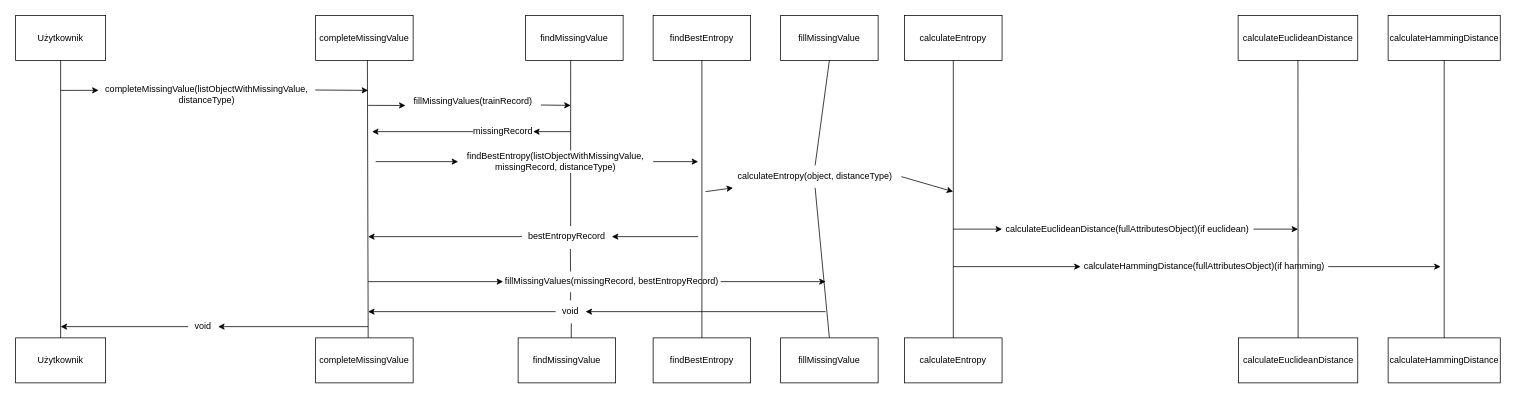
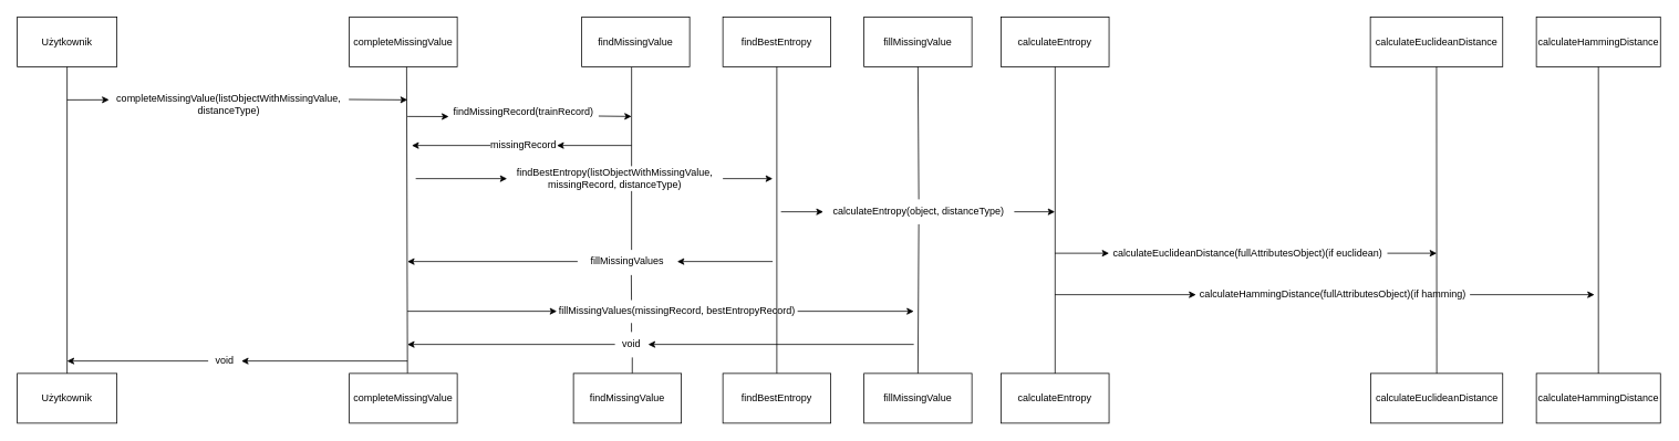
  <mxCell id="0" />
  <mxCell id="1" parent="0" />
  <mxCell id="2" value="Użytkownik" style="whiteSpace=wrap;html=1;" vertex="1" parent="1"><mxGeometry x="20" y="20" width="120" height="60" as="geometry" /></mxCell>
  <mxCell id="3" value="Użytkownik" style="whiteSpace=wrap;html=1;" vertex="1" parent="1"><mxGeometry x="20" y="450" width="120" height="60" as="geometry" /></mxCell>
  <mxCell id="4" value="" style="endArrow=none;html=1;rounded=0;entryX=0.5;entryY=1;entryDx=0;entryDy=0;exitX=0.5;exitY=0;exitDx=0;exitDy=0;" edge="1" parent="1" source="3" target="2"><mxGeometry width="50" height="50" relative="1" as="geometry"><mxPoint x="370" y="400" as="sourcePoint" /><mxPoint x="420" y="350" as="targetPoint" /></mxGeometry></mxCell>
  <mxCell id="5" value="completeMissingValue" style="whiteSpace=wrap;html=1;" vertex="1" parent="1"><mxGeometry x="420" y="20" width="130" height="60" as="geometry" /></mxCell>
  <mxCell id="6" value="findMissingValue" style="whiteSpace=wrap;html=1;" vertex="1" parent="1"><mxGeometry x="700" y="20" width="130" height="60" as="geometry" /></mxCell>
  <mxCell id="7" value="findBestEntropy" style="whiteSpace=wrap;html=1;" vertex="1" parent="1"><mxGeometry x="870" y="20" width="130" height="60" as="geometry" /></mxCell>
  <mxCell id="8" value="fillMissingValue" style="whiteSpace=wrap;html=1;" vertex="1" parent="1"><mxGeometry x="1040" y="20" width="130" height="60" as="geometry" /></mxCell>
  <mxCell id="9" value="calculateEntropy" style="whiteSpace=wrap;html=1;" vertex="1" parent="1"><mxGeometry x="1205.24" y="20" width="130" height="60" as="geometry" /></mxCell>
  <mxCell id="10" value="calculateEuclideanDistance" style="whiteSpace=wrap;html=1;" vertex="1" parent="1"><mxGeometry x="1650" y="20" width="159.5" height="60" as="geometry" /></mxCell>
  <mxCell id="11" value="calculateHammingDistance" style="whiteSpace=wrap;html=1;" vertex="1" parent="1"><mxGeometry x="1850" y="20" width="149.5" height="60" as="geometry" /></mxCell>
  <mxCell id="12" value="completeMissingValue" style="whiteSpace=wrap;html=1;" vertex="1" parent="1"><mxGeometry x="420" y="450" width="130" height="60" as="geometry" /></mxCell>
  <mxCell id="13" value="findMissingValue" style="whiteSpace=wrap;html=1;" vertex="1" parent="1"><mxGeometry x="690" y="450" width="130" height="60" as="geometry" /></mxCell>
  <mxCell id="14" value="findBestEntropy" style="whiteSpace=wrap;html=1;" vertex="1" parent="1"><mxGeometry x="870" y="450" width="130" height="60" as="geometry" /></mxCell>
  <mxCell id="15" value="fillMissingValue" style="whiteSpace=wrap;html=1;" vertex="1" parent="1"><mxGeometry x="1040" y="450" width="130" height="60" as="geometry" /></mxCell>
  <mxCell id="16" value="calculateEntropy" style="whiteSpace=wrap;html=1;" vertex="1" parent="1"><mxGeometry x="1205.24" y="450" width="130" height="60" as="geometry" /></mxCell>
  <mxCell id="17" value="calculateEuclideanDistance" style="whiteSpace=wrap;html=1;" vertex="1" parent="1"><mxGeometry x="1650.5" y="450" width="159" height="60" as="geometry" /></mxCell>
  <mxCell id="18" value="calculateHammingDistance" style="whiteSpace=wrap;html=1;" vertex="1" parent="1"><mxGeometry x="1850" y="450" width="149.5" height="60" as="geometry" /></mxCell>
  <mxCell id="19" value="" style="endArrow=none;html=1;rounded=0;entryX=0.531;entryY=1.003;entryDx=0;entryDy=0;exitX=0.539;exitY=-0.004;exitDx=0;exitDy=0;exitPerimeter=0;entryPerimeter=0;" edge="1" parent="1" source="12" target="5"><mxGeometry width="50" height="50" relative="1" as="geometry"><mxPoint x="490.24" y="400" as="sourcePoint" /><mxPoint x="490" y="80" as="targetPoint" /></mxGeometry></mxCell>
  <mxCell id="20" value="" style="endArrow=none;html=1;rounded=0;entryX=0.462;entryY=1.01;entryDx=0;entryDy=0;entryPerimeter=0;exitX=0.5;exitY=0;exitDx=0;exitDy=0;" edge="1" parent="1" target="6"><mxGeometry width="50" height="50" relative="1" as="geometry"><mxPoint x="760" y="200" as="sourcePoint" /><mxPoint x="720" y="130" as="targetPoint" /></mxGeometry></mxCell>
  <mxCell id="21" value="" style="endArrow=none;html=1;rounded=0;entryX=0.5;entryY=1;entryDx=0;entryDy=0;exitX=0.5;exitY=0;exitDx=0;exitDy=0;" edge="1" parent="1" source="14" target="7"><mxGeometry width="50" height="50" relative="1" as="geometry"><mxPoint x="745" y="350" as="sourcePoint" /><mxPoint x="745" y="90" as="targetPoint" /></mxGeometry></mxCell>
  <mxCell id="22" value="" style="endArrow=none;html=1;rounded=0;entryX=0.5;entryY=1;entryDx=0;entryDy=0;exitX=0.5;exitY=0;exitDx=0;exitDy=0;" edge="1" parent="1" source="58" target="8"><mxGeometry width="50" height="50" relative="1" as="geometry"><mxPoint x="915" y="350" as="sourcePoint" /><mxPoint x="915" y="90" as="targetPoint" /></mxGeometry></mxCell>
  <mxCell id="23" value="" style="endArrow=none;html=1;rounded=0;entryX=0.5;entryY=1;entryDx=0;entryDy=0;exitX=0.5;exitY=0;exitDx=0;exitDy=0;" edge="1" parent="1" source="16" target="9"><mxGeometry width="50" height="50" relative="1" as="geometry"><mxPoint x="1080.24" y="350" as="sourcePoint" /><mxPoint x="1080.24" y="90" as="targetPoint" /></mxGeometry></mxCell>
  <mxCell id="24" value="" style="endArrow=none;html=1;rounded=0;entryX=0.5;entryY=1;entryDx=0;entryDy=0;exitX=0.5;exitY=0;exitDx=0;exitDy=0;" edge="1" parent="1" source="17" target="10"><mxGeometry width="50" height="50" relative="1" as="geometry"><mxPoint x="1524.5" y="350" as="sourcePoint" /><mxPoint x="1524.5" y="90" as="targetPoint" /></mxGeometry></mxCell>
  <mxCell id="25" value="" style="endArrow=none;html=1;rounded=0;entryX=0.5;entryY=1;entryDx=0;entryDy=0;exitX=0.5;exitY=0;exitDx=0;exitDy=0;" edge="1" parent="1" source="18" target="11"><mxGeometry width="50" height="50" relative="1" as="geometry"><mxPoint x="1706" y="350" as="sourcePoint" /><mxPoint x="1705" y="90" as="targetPoint" /></mxGeometry></mxCell>
  <mxCell id="26" value="" style="endArrow=classic;html=1;rounded=0;exitX=0.998;exitY=0.317;exitDx=0;exitDy=0;exitPerimeter=0;" edge="1" parent="1" source="46"><mxGeometry width="50" height="50" relative="1" as="geometry"><mxPoint x="80" y="120" as="sourcePoint" /><mxPoint x="490" y="120" as="targetPoint" /></mxGeometry></mxCell>
  <mxCell id="27" value="" style="edgeStyle=none;orthogonalLoop=1;jettySize=auto;html=1;rounded=0;" edge="1" parent="1"><mxGeometry width="80" relative="1" as="geometry"><mxPoint x="760" y="140" as="sourcePoint" /><mxPoint x="760" y="140" as="targetPoint" /><Array as="points" /></mxGeometry></mxCell>
  <mxCell id="28" value="" style="endArrow=classic;html=1;rounded=0;" edge="1" parent="1" source="37"><mxGeometry width="50" height="50" relative="1" as="geometry"><mxPoint x="675.24" y="180" as="sourcePoint" /><mxPoint x="495.24" y="175" as="targetPoint" /></mxGeometry></mxCell>
  <mxCell id="29" value="" style="endArrow=classic;html=1;rounded=0;exitX=1;exitY=0.5;exitDx=0;exitDy=0;" edge="1" parent="1" source="39"><mxGeometry width="50" height="50" relative="1" as="geometry"><mxPoint x="874.31" y="220.01" as="sourcePoint" /><mxPoint x="930" y="215" as="targetPoint" /></mxGeometry></mxCell>
  <mxCell id="30" value="" style="endArrow=classic;html=1;rounded=0;exitX=0;exitY=0.5;exitDx=0;exitDy=0;" edge="1" parent="1" source="34"><mxGeometry width="50" height="50" relative="1" as="geometry"><mxPoint x="850.24" y="320" as="sourcePoint" /><mxPoint x="490" y="315" as="targetPoint" /></mxGeometry></mxCell>
  <mxCell id="31" value="" style="endArrow=classic;html=1;rounded=0;exitX=0;exitY=0.5;exitDx=0;exitDy=0;" edge="1" parent="1" source="42"><mxGeometry width="50" height="50" relative="1" as="geometry"><mxPoint x="490" y="440" as="sourcePoint" /><mxPoint x="80" y="435" as="targetPoint" /></mxGeometry></mxCell>
  <mxCell id="32" value="" style="endArrow=classic;html=1;rounded=0;entryX=1;entryY=0.5;entryDx=0;entryDy=0;" edge="1" parent="1" target="34"><mxGeometry width="50" height="50" relative="1" as="geometry"><mxPoint x="930" y="315" as="sourcePoint" /><mxPoint x="575" y="320" as="targetPoint" /></mxGeometry></mxCell>
  <mxCell id="33" value="" style="endArrow=none;html=1;rounded=0;entryX=0.539;entryY=1.044;entryDx=0;entryDy=0;exitX=0.31;exitY=0.053;exitDx=0;exitDy=0;exitPerimeter=0;entryPerimeter=0;" edge="1" parent="1" source="50" target="34"><mxGeometry width="50" height="50" relative="1" as="geometry"><mxPoint x="760" y="450" as="sourcePoint" /><mxPoint x="760" y="131" as="targetPoint" /></mxGeometry></mxCell>
- <mxCell id="34" value="bestEntropyRecord" style="text;strokeColor=none;align=center;fillColor=none;html=1;verticalAlign=middle;whiteSpace=wrap;rounded=0;" vertex="1" parent="1"><mxGeometry x="695" y="300" width="120" height="30" as="geometry" /></mxCell>
+ <mxCell id="34" value="fillMissingValues" style="text;strokeColor=none;align=center;fillColor=none;html=1;verticalAlign=middle;whiteSpace=wrap;rounded=0;" vertex="1" parent="1"><mxGeometry x="695" y="300" width="120" height="30" as="geometry" /></mxCell>
  <mxCell id="35" value="" style="endArrow=classic;html=1;rounded=0;entryX=0;entryY=0.5;entryDx=0;entryDy=0;" edge="1" parent="1" target="39"><mxGeometry width="50" height="50" relative="1" as="geometry"><mxPoint x="500" y="215" as="sourcePoint" /><mxPoint x="555.24" y="220" as="targetPoint" /></mxGeometry></mxCell>
  <mxCell id="36" value="" style="endArrow=classic;html=1;rounded=0;entryX=1;entryY=0.5;entryDx=0;entryDy=0;" edge="1" parent="1" target="37"><mxGeometry width="50" height="50" relative="1" as="geometry"><mxPoint x="760" y="175" as="sourcePoint" /><mxPoint x="710" y="175" as="targetPoint" /></mxGeometry></mxCell>
- <mxCell id="37" value="missingRecord" style="text;strokeColor=none;align=center;fillColor=none;html=1;verticalAlign=middle;whiteSpace=wrap;rounded=0;" vertex="1" parent="1"><mxGeometry x="630" y="160" width="80" height="30" as="geometry" /></mxCell>
+ <mxCell id="37" value="missingRecord" style="text;strokeColor=none;align=center;fillColor=none;html=1;verticalAlign=middle;whiteSpace=wrap;rounded=0;" vertex="1" parent="1"><mxGeometry x="590" y="160" width="80" height="30" as="geometry" /></mxCell>
  <mxCell id="38" value="" style="endArrow=none;html=1;rounded=0;entryX=0.5;entryY=1;entryDx=0;entryDy=0;" edge="1" parent="1"><mxGeometry width="50" height="50" relative="1" as="geometry"><mxPoint x="760" y="301" as="sourcePoint" /><mxPoint x="760" y="230" as="targetPoint" /></mxGeometry></mxCell>
  <mxCell id="39" value="findBestEntropy(listObjectWithMissingValue, missingRecord, distanceType)" style="text;strokeColor=none;align=center;fillColor=none;html=1;verticalAlign=middle;whiteSpace=wrap;rounded=0;" vertex="1" parent="1"><mxGeometry x="610" y="200" width="260" height="30" as="geometry" /></mxCell>
  <mxCell id="40" value="" style="edgeStyle=none;orthogonalLoop=1;jettySize=auto;html=1;rounded=0;exitX=1.002;exitY=0.651;exitDx=0;exitDy=0;exitPerimeter=0;" edge="1" parent="1" source="44"><mxGeometry width="80" relative="1" as="geometry"><mxPoint x="490" y="140" as="sourcePoint" /><mxPoint x="760" y="140" as="targetPoint" /><Array as="points" /></mxGeometry></mxCell>
  <mxCell id="41" value="" style="endArrow=classic;html=1;rounded=0;entryX=1;entryY=0.5;entryDx=0;entryDy=0;" edge="1" parent="1" target="42"><mxGeometry width="50" height="50" relative="1" as="geometry"><mxPoint x="490" y="435" as="sourcePoint" /><mxPoint x="80" y="440" as="targetPoint" /></mxGeometry></mxCell>
  <mxCell id="42" value="void" style="text;strokeColor=none;align=center;fillColor=none;html=1;verticalAlign=middle;whiteSpace=wrap;rounded=0;" vertex="1" parent="1"><mxGeometry x="250" y="420" width="40" height="30" as="geometry" /></mxCell>
  <mxCell id="43" value="" style="edgeStyle=none;orthogonalLoop=1;jettySize=auto;html=1;rounded=0;entryX=-0.001;entryY=0.671;entryDx=0;entryDy=0;entryPerimeter=0;" edge="1" parent="1" target="44"><mxGeometry width="80" relative="1" as="geometry"><mxPoint x="490" y="140" as="sourcePoint" /><mxPoint x="760" y="140" as="targetPoint" /><Array as="points" /></mxGeometry></mxCell>
- <mxCell id="44" value="fillMissingValues(trainRecord)" style="text;strokeColor=none;align=center;fillColor=none;html=1;verticalAlign=middle;whiteSpace=wrap;rounded=0;" vertex="1" parent="1"><mxGeometry x="540" y="120" width="180" height="30" as="geometry" /></mxCell>
+ <mxCell id="44" value="findMissingRecord(trainRecord)" style="text;strokeColor=none;align=center;fillColor=none;html=1;verticalAlign=middle;whiteSpace=wrap;rounded=0;" vertex="1" parent="1"><mxGeometry x="540" y="120" width="180" height="30" as="geometry" /></mxCell>
  <mxCell id="45" value="" style="endArrow=classic;html=1;rounded=0;entryX=0.002;entryY=0.331;entryDx=0;entryDy=0;entryPerimeter=0;" edge="1" parent="1" target="46"><mxGeometry width="50" height="50" relative="1" as="geometry"><mxPoint x="80" y="120" as="sourcePoint" /><mxPoint x="490" y="120" as="targetPoint" /></mxGeometry></mxCell>
  <mxCell id="46" value="completeMissingValue(listObjectWithMissingValue, distanceType)" style="text;strokeColor=none;align=center;fillColor=none;html=1;verticalAlign=middle;whiteSpace=wrap;rounded=0;" vertex="1" parent="1"><mxGeometry x="130" y="110" width="290" height="30" as="geometry" /></mxCell>
  <mxCell id="47" value="" style="endArrow=classic;html=1;rounded=0;exitX=1;exitY=0.5;exitDx=0;exitDy=0;" edge="1" parent="1" source="50"><mxGeometry width="50" height="50" relative="1" as="geometry"><mxPoint x="490" y="370" as="sourcePoint" /><mxPoint x="1100" y="375" as="targetPoint" /></mxGeometry></mxCell>
  <mxCell id="48" value="" style="endArrow=classic;html=1;rounded=0;entryX=0;entryY=0.5;entryDx=0;entryDy=0;" edge="1" parent="1" target="50"><mxGeometry width="50" height="50" relative="1" as="geometry"><mxPoint x="490" y="375" as="sourcePoint" /><mxPoint x="930" y="370" as="targetPoint" /></mxGeometry></mxCell>
  <mxCell id="49" value="" style="endArrow=none;html=1;rounded=0;entryX=0.31;entryY=0.973;entryDx=0;entryDy=0;entryPerimeter=0;" edge="1" parent="1" source="54" target="50"><mxGeometry width="50" height="50" relative="1" as="geometry"><mxPoint x="760" y="400" as="sourcePoint" /><mxPoint x="760" y="330" as="targetPoint" /></mxGeometry></mxCell>
  <mxCell id="50" value="fillMissingValues(missingRecord, bestEntropyRecord)" style="text;strokeColor=none;align=center;fillColor=none;html=1;verticalAlign=middle;whiteSpace=wrap;rounded=0;" vertex="1" parent="1"><mxGeometry x="670" y="360" width="290" height="30" as="geometry" /></mxCell>
  <mxCell id="51" value="" style="endArrow=classic;html=1;rounded=0;exitX=0;exitY=0.5;exitDx=0;exitDy=0;" edge="1" parent="1" source="54"><mxGeometry width="50" height="50" relative="1" as="geometry"><mxPoint x="900" y="420" as="sourcePoint" /><mxPoint x="490" y="415" as="targetPoint" /></mxGeometry></mxCell>
  <mxCell id="52" value="" style="endArrow=classic;html=1;rounded=0;entryX=1;entryY=0.5;entryDx=0;entryDy=0;" edge="1" parent="1" target="54"><mxGeometry width="50" height="50" relative="1" as="geometry"><mxPoint x="1100" y="415" as="sourcePoint" /><mxPoint x="490" y="420" as="targetPoint" /></mxGeometry></mxCell>
  <mxCell id="53" value="" style="endArrow=none;html=1;rounded=0;entryX=0.522;entryY=1.023;entryDx=0;entryDy=0;exitX=0.545;exitY=-0.003;exitDx=0;exitDy=0;exitPerimeter=0;entryPerimeter=0;" edge="1" parent="1" source="13" target="54"><mxGeometry width="50" height="50" relative="1" as="geometry"><mxPoint x="760" y="450" as="sourcePoint" /><mxPoint x="760" y="391" as="targetPoint" /></mxGeometry></mxCell>
  <mxCell id="54" value="void" style="text;strokeColor=none;align=center;fillColor=none;html=1;verticalAlign=middle;whiteSpace=wrap;rounded=0;" vertex="1" parent="1"><mxGeometry x="740" y="400" width="40" height="30" as="geometry" /></mxCell>
  <mxCell id="55" value="" style="endArrow=classic;html=1;rounded=0;exitX=1;exitY=0.5;exitDx=0;exitDy=0;" edge="1" parent="1" source="58"><mxGeometry width="50" height="50" relative="1" as="geometry"><mxPoint x="940" y="260" as="sourcePoint" /><mxPoint x="1270" y="255" as="targetPoint" /></mxGeometry></mxCell>
  <mxCell id="56" value="" style="endArrow=classic;html=1;rounded=0;" edge="1" parent="1" target="58"><mxGeometry width="50" height="50" relative="1" as="geometry"><mxPoint x="940" y="255" as="sourcePoint" /><mxPoint x="1270" y="260" as="targetPoint" /></mxGeometry></mxCell>
  <mxCell id="57" value="" style="endArrow=none;html=1;rounded=0;entryX=0.5;entryY=1;entryDx=0;entryDy=0;exitX=0.5;exitY=0;exitDx=0;exitDy=0;" edge="1" parent="1" source="15" target="58"><mxGeometry width="50" height="50" relative="1" as="geometry"><mxPoint x="1105" y="450" as="sourcePoint" /><mxPoint x="1105" y="80" as="targetPoint" /></mxGeometry></mxCell>
- <mxCell id="58" value="calculateEntropy(object, distanceType)" style="text;strokeColor=none;align=center;fillColor=none;html=1;verticalAlign=middle;whiteSpace=wrap;rounded=0;" vertex="1" parent="1"><mxGeometry x="971" y="220" width="230" height="30" as="geometry" /></mxCell>
+ <mxCell id="58" value="calculateEntropy(object, distanceType)" style="text;strokeColor=none;align=center;fillColor=none;html=1;verticalAlign=middle;whiteSpace=wrap;rounded=0;" vertex="1" parent="1"><mxGeometry x="991" y="240" width="230" height="30" as="geometry" /></mxCell>
  <mxCell id="59" value="" style="endArrow=classic;html=1;rounded=0;" edge="1" parent="1"><mxGeometry width="50" height="50" relative="1" as="geometry"><mxPoint x="1724.26" y="300" as="sourcePoint" /><mxPoint x="1724.26" y="300" as="targetPoint" /></mxGeometry></mxCell>
  <mxCell id="60" value="" style="endArrow=classic;html=1;rounded=0;exitX=1;exitY=0.5;exitDx=0;exitDy=0;" edge="1" parent="1" source="65"><mxGeometry width="50" height="50" relative="1" as="geometry"><mxPoint x="1270" y="350" as="sourcePoint" /><mxPoint x="1920" y="355" as="targetPoint" /></mxGeometry></mxCell>
  <mxCell id="61" value="" style="endArrow=classic;html=1;rounded=0;entryX=0;entryY=0.5;entryDx=0;entryDy=0;" edge="1" parent="1" target="62"><mxGeometry width="50" height="50" relative="1" as="geometry"><mxPoint x="1270" y="305" as="sourcePoint" /><mxPoint x="1480" y="300" as="targetPoint" /></mxGeometry></mxCell>
  <mxCell id="62" value="calculateEuclideanDistance(fullAttributesObject)(if euclidean)" style="text;strokeColor=none;align=center;fillColor=none;html=1;verticalAlign=middle;whiteSpace=wrap;rounded=0;" vertex="1" parent="1"><mxGeometry x="1335.24" y="290" width="335.24" height="30" as="geometry" /></mxCell>
  <mxCell id="63" value="" style="endArrow=classic;html=1;rounded=0;exitX=1;exitY=0.5;exitDx=0;exitDy=0;" edge="1" parent="1" source="62"><mxGeometry width="50" height="50" relative="1" as="geometry"><mxPoint x="1700" y="330" as="sourcePoint" /><mxPoint x="1730" y="305" as="targetPoint" /></mxGeometry></mxCell>
  <mxCell id="64" value="" style="endArrow=classic;html=1;rounded=0;" edge="1" parent="1" target="65"><mxGeometry width="50" height="50" relative="1" as="geometry"><mxPoint x="1270" y="355" as="sourcePoint" /><mxPoint x="1920" y="350" as="targetPoint" /></mxGeometry></mxCell>
  <mxCell id="65" value="calculateHammingDistance(fullAttributesObject)(if hamming)" style="text;strokeColor=none;align=center;fillColor=none;html=1;verticalAlign=middle;whiteSpace=wrap;rounded=0;" vertex="1" parent="1"><mxGeometry x="1440" y="340" width="330" height="30" as="geometry" /></mxCell>
